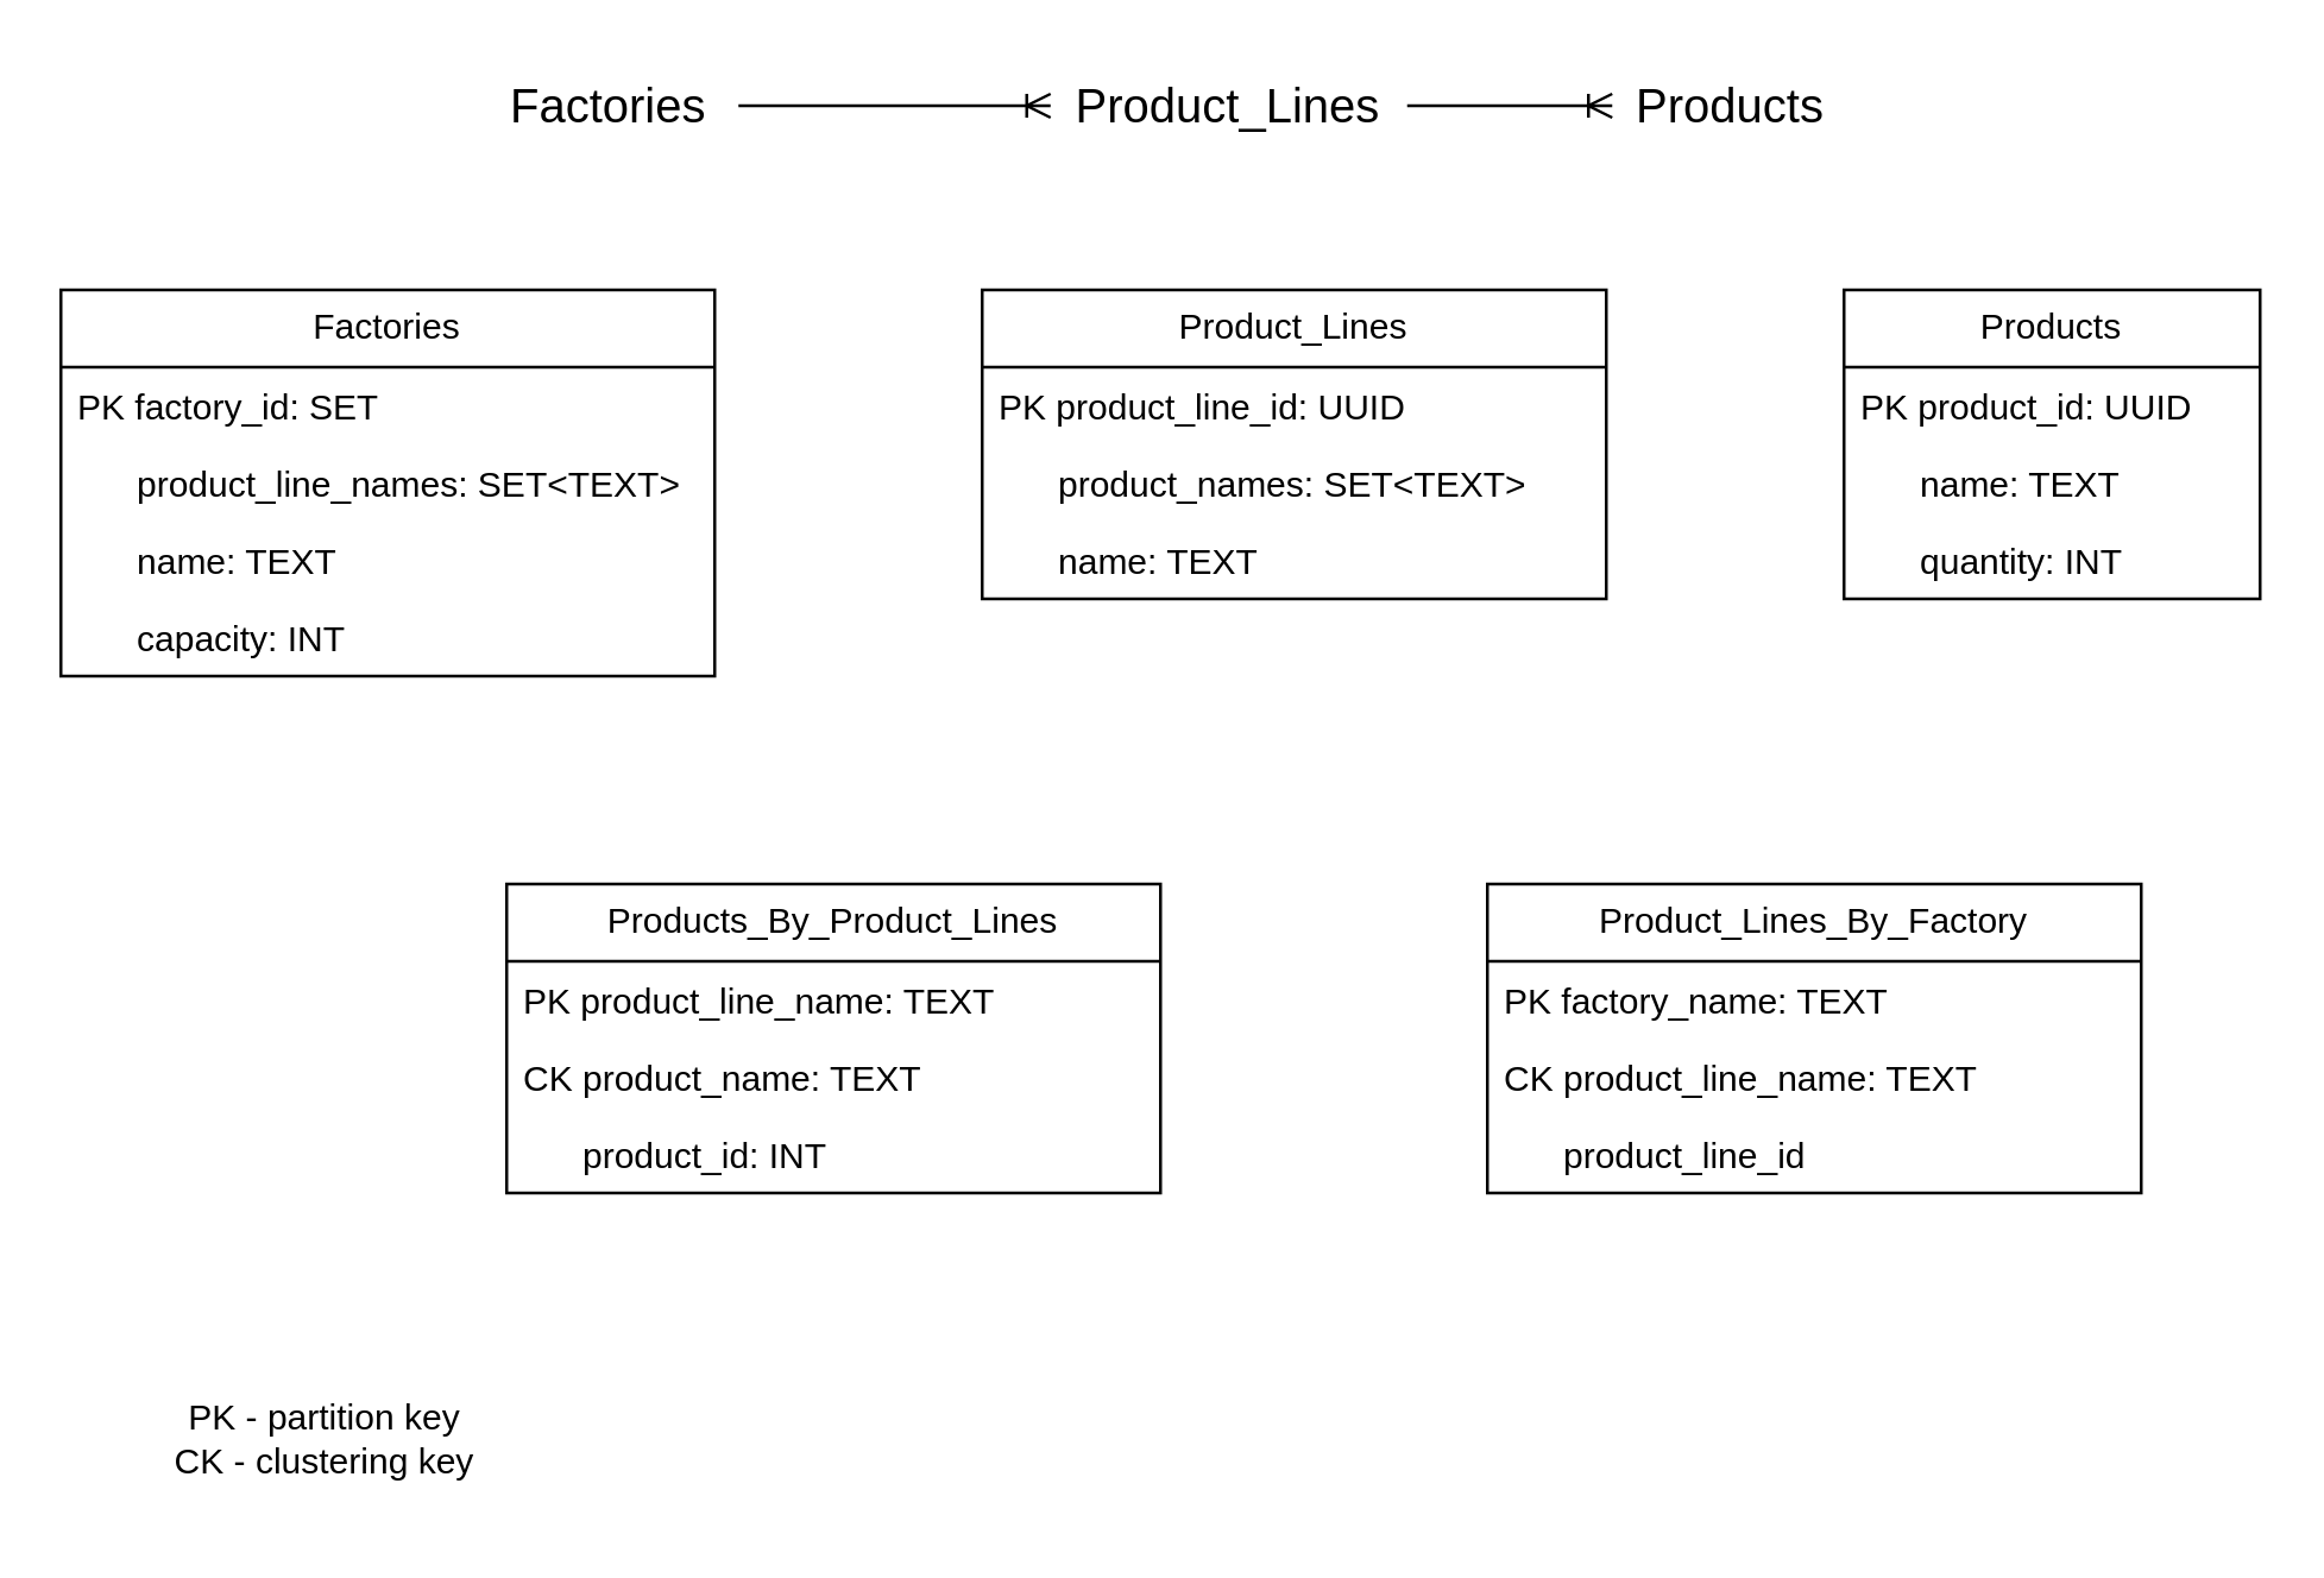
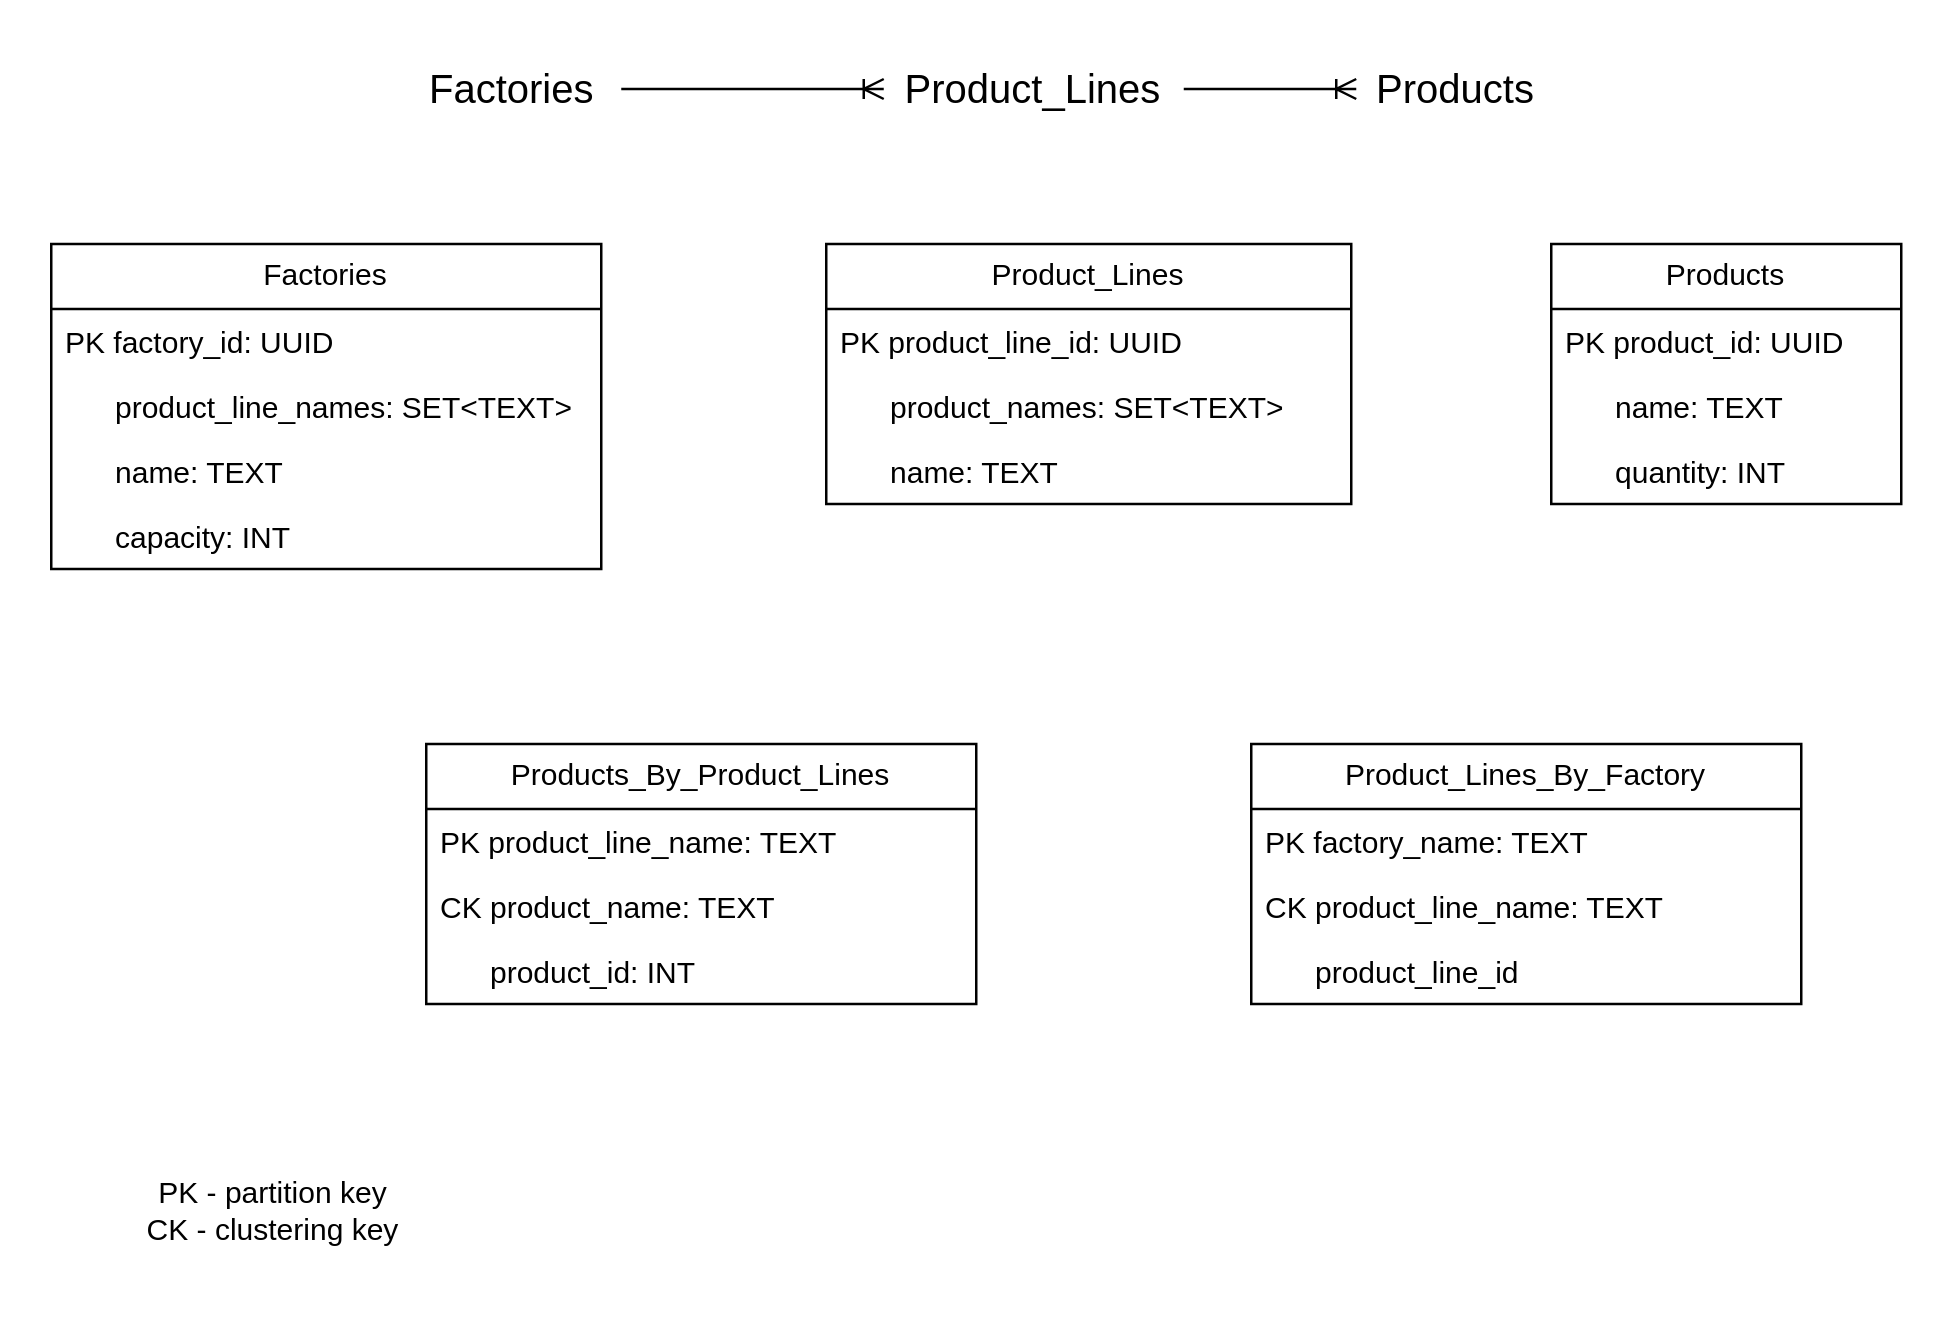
  <mxCell id="0" />
  <mxCell id="1" parent="0" />
  <mxCell id="2" value="Factories" style="swimlane;fontStyle=0;childLayout=stackLayout;horizontal=1;startSize=26;fillColor=none;horizontalStack=0;resizeParent=1;resizeParentMax=0;resizeLast=0;collapsible=1;marginBottom=0;whiteSpace=wrap;html=1;" parent="1" vertex="1"><mxGeometry x="20" y="97" width="220" height="130" as="geometry" /></mxCell>
- <mxCell id="3" value="PK factory_id: SET" style="text;strokeColor=none;fillColor=none;align=left;verticalAlign=top;spacingLeft=4;spacingRight=4;overflow=hidden;rotatable=0;points=[[0,0.5],[1,0.5]];portConstraint=eastwest;whiteSpace=wrap;html=1;" parent="2" vertex="1"><mxGeometry y="26" width="220" height="26" as="geometry" /></mxCell>
+ <mxCell id="3" value="PK factory_id: UUID" style="text;strokeColor=none;fillColor=none;align=left;verticalAlign=top;spacingLeft=4;spacingRight=4;overflow=hidden;rotatable=0;points=[[0,0.5],[1,0.5]];portConstraint=eastwest;whiteSpace=wrap;html=1;" parent="2" vertex="1"><mxGeometry y="26" width="220" height="26" as="geometry" /></mxCell>
  <mxCell id="4" value="&amp;nbsp; &amp;nbsp; &amp;nbsp; product_line_names: SET&amp;lt;TEXT&amp;gt;" style="text;strokeColor=none;fillColor=none;align=left;verticalAlign=top;spacingLeft=4;spacingRight=4;overflow=hidden;rotatable=0;points=[[0,0.5],[1,0.5]];portConstraint=eastwest;whiteSpace=wrap;html=1;" parent="2" vertex="1"><mxGeometry y="52" width="220" height="26" as="geometry" /></mxCell>
  <mxCell id="5" value="&amp;nbsp; &amp;nbsp; &amp;nbsp; name: TEXT" style="text;strokeColor=none;fillColor=none;align=left;verticalAlign=top;spacingLeft=4;spacingRight=4;overflow=hidden;rotatable=0;points=[[0,0.5],[1,0.5]];portConstraint=eastwest;whiteSpace=wrap;html=1;" parent="2" vertex="1"><mxGeometry y="78" width="220" height="26" as="geometry" /></mxCell>
  <mxCell id="6" value="&amp;nbsp; &amp;nbsp; &amp;nbsp; capacity: INT" style="text;strokeColor=none;fillColor=none;align=left;verticalAlign=top;spacingLeft=4;spacingRight=4;overflow=hidden;rotatable=0;points=[[0,0.5],[1,0.5]];portConstraint=eastwest;whiteSpace=wrap;html=1;" parent="2" vertex="1"><mxGeometry y="104" width="220" height="26" as="geometry" /></mxCell>
  <mxCell id="7" value="Product_Lines" style="swimlane;fontStyle=0;childLayout=stackLayout;horizontal=1;startSize=26;fillColor=none;horizontalStack=0;resizeParent=1;resizeParentMax=0;resizeLast=0;collapsible=1;marginBottom=0;whiteSpace=wrap;html=1;" parent="1" vertex="1"><mxGeometry x="330" y="97" width="210" height="104" as="geometry" /></mxCell>
  <mxCell id="8" value="PK product_line_id: UUID" style="text;strokeColor=none;fillColor=none;align=left;verticalAlign=top;spacingLeft=4;spacingRight=4;overflow=hidden;rotatable=0;points=[[0,0.5],[1,0.5]];portConstraint=eastwest;whiteSpace=wrap;html=1;" parent="7" vertex="1"><mxGeometry y="26" width="210" height="26" as="geometry" /></mxCell>
  <mxCell id="9" value="&amp;nbsp; &amp;nbsp; &amp;nbsp; product_names: SET&amp;lt;TEXT&amp;gt;" style="text;strokeColor=none;fillColor=none;align=left;verticalAlign=top;spacingLeft=4;spacingRight=4;overflow=hidden;rotatable=0;points=[[0,0.5],[1,0.5]];portConstraint=eastwest;whiteSpace=wrap;html=1;" parent="7" vertex="1"><mxGeometry y="52" width="210" height="26" as="geometry" /></mxCell>
  <mxCell id="10" value="&amp;nbsp; &amp;nbsp; &amp;nbsp; name: TEXT" style="text;strokeColor=none;fillColor=none;align=left;verticalAlign=top;spacingLeft=4;spacingRight=4;overflow=hidden;rotatable=0;points=[[0,0.5],[1,0.5]];portConstraint=eastwest;whiteSpace=wrap;html=1;" parent="7" vertex="1"><mxGeometry y="78" width="210" height="26" as="geometry" /></mxCell>
  <mxCell id="11" value="Products" style="swimlane;fontStyle=0;childLayout=stackLayout;horizontal=1;startSize=26;fillColor=none;horizontalStack=0;resizeParent=1;resizeParentMax=0;resizeLast=0;collapsible=1;marginBottom=0;whiteSpace=wrap;html=1;" parent="1" vertex="1"><mxGeometry x="620" y="97" width="140" height="104" as="geometry" /></mxCell>
  <mxCell id="12" value="PK product_id: UUID" style="text;strokeColor=none;fillColor=none;align=left;verticalAlign=top;spacingLeft=4;spacingRight=4;overflow=hidden;rotatable=0;points=[[0,0.5],[1,0.5]];portConstraint=eastwest;whiteSpace=wrap;html=1;" parent="11" vertex="1"><mxGeometry y="26" width="140" height="26" as="geometry" /></mxCell>
  <mxCell id="13" value="&amp;nbsp; &amp;nbsp; &amp;nbsp; name: TEXT" style="text;strokeColor=none;fillColor=none;align=left;verticalAlign=top;spacingLeft=4;spacingRight=4;overflow=hidden;rotatable=0;points=[[0,0.5],[1,0.5]];portConstraint=eastwest;whiteSpace=wrap;html=1;" parent="11" vertex="1"><mxGeometry y="52" width="140" height="26" as="geometry" /></mxCell>
  <mxCell id="14" value="&amp;nbsp; &amp;nbsp; &amp;nbsp; quantity: INT" style="text;strokeColor=none;fillColor=none;align=left;verticalAlign=top;spacingLeft=4;spacingRight=4;overflow=hidden;rotatable=0;points=[[0,0.5],[1,0.5]];portConstraint=eastwest;whiteSpace=wrap;html=1;" parent="11" vertex="1"><mxGeometry y="78" width="140" height="26" as="geometry" /></mxCell>
  <mxCell id="15" value="Products_By_Product_Lines" style="swimlane;fontStyle=0;childLayout=stackLayout;horizontal=1;startSize=26;fillColor=none;horizontalStack=0;resizeParent=1;resizeParentMax=0;resizeLast=0;collapsible=1;marginBottom=0;whiteSpace=wrap;html=1;" vertex="1" parent="1"><mxGeometry x="170" y="297" width="220" height="104" as="geometry" /></mxCell>
  <mxCell id="16" value="PK product_line_name: TEXT" style="text;strokeColor=none;fillColor=none;align=left;verticalAlign=top;spacingLeft=4;spacingRight=4;overflow=hidden;rotatable=0;points=[[0,0.5],[1,0.5]];portConstraint=eastwest;whiteSpace=wrap;html=1;" vertex="1" parent="15"><mxGeometry y="26" width="220" height="26" as="geometry" /></mxCell>
  <mxCell id="17" value="CK product_name: TEXT" style="text;strokeColor=none;fillColor=none;align=left;verticalAlign=top;spacingLeft=4;spacingRight=4;overflow=hidden;rotatable=0;points=[[0,0.5],[1,0.5]];portConstraint=eastwest;whiteSpace=wrap;html=1;" vertex="1" parent="15"><mxGeometry y="52" width="220" height="26" as="geometry" /></mxCell>
  <mxCell id="18" value="&amp;nbsp; &amp;nbsp; &amp;nbsp; product_id: INT" style="text;strokeColor=none;fillColor=none;align=left;verticalAlign=top;spacingLeft=4;spacingRight=4;overflow=hidden;rotatable=0;points=[[0,0.5],[1,0.5]];portConstraint=eastwest;whiteSpace=wrap;html=1;" vertex="1" parent="15"><mxGeometry y="78" width="220" height="26" as="geometry" /></mxCell>
  <mxCell id="19" value="Product_Lines_By_Factory" style="swimlane;fontStyle=0;childLayout=stackLayout;horizontal=1;startSize=26;fillColor=none;horizontalStack=0;resizeParent=1;resizeParentMax=0;resizeLast=0;collapsible=1;marginBottom=0;whiteSpace=wrap;html=1;" vertex="1" parent="1"><mxGeometry x="500" y="297" width="220" height="104" as="geometry" /></mxCell>
  <mxCell id="20" value="PK factory_name: TEXT" style="text;strokeColor=none;fillColor=none;align=left;verticalAlign=top;spacingLeft=4;spacingRight=4;overflow=hidden;rotatable=0;points=[[0,0.5],[1,0.5]];portConstraint=eastwest;whiteSpace=wrap;html=1;" vertex="1" parent="19"><mxGeometry y="26" width="220" height="26" as="geometry" /></mxCell>
  <mxCell id="21" value="CK product_line_name: TEXT" style="text;strokeColor=none;fillColor=none;align=left;verticalAlign=top;spacingLeft=4;spacingRight=4;overflow=hidden;rotatable=0;points=[[0,0.5],[1,0.5]];portConstraint=eastwest;whiteSpace=wrap;html=1;" vertex="1" parent="19"><mxGeometry y="52" width="220" height="26" as="geometry" /></mxCell>
  <mxCell id="22" value="&amp;nbsp; &amp;nbsp; &amp;nbsp; product_line_id" style="text;strokeColor=none;fillColor=none;align=left;verticalAlign=top;spacingLeft=4;spacingRight=4;overflow=hidden;rotatable=0;points=[[0,0.5],[1,0.5]];portConstraint=eastwest;whiteSpace=wrap;html=1;" vertex="1" parent="19"><mxGeometry y="78" width="220" height="26" as="geometry" /></mxCell>
  <mxCell id="23" value="&lt;font style=&quot;font-size: 16px;&quot;&gt;Factories&lt;/font&gt;" style="text;html=1;strokeColor=none;fillColor=none;align=center;verticalAlign=middle;whiteSpace=wrap;rounded=0;" vertex="1" parent="1"><mxGeometry x="161" y="20" width="87" height="30" as="geometry" /></mxCell>
  <mxCell id="24" value="&lt;font style=&quot;font-size: 16px;&quot;&gt;Product_Lines&lt;/font&gt;" style="text;html=1;strokeColor=none;fillColor=none;align=center;verticalAlign=middle;whiteSpace=wrap;rounded=0;" vertex="1" parent="1"><mxGeometry x="353" y="20" width="120" height="30" as="geometry" /></mxCell>
  <mxCell id="25" value="&lt;font style=&quot;font-size: 16px;&quot;&gt;Products&lt;/font&gt;" style="text;html=1;strokeColor=none;fillColor=none;align=center;verticalAlign=middle;whiteSpace=wrap;rounded=0;" vertex="1" parent="1"><mxGeometry x="542" y="20" width="80" height="30" as="geometry" /></mxCell>
  <mxCell id="26" value="" style="edgeStyle=entityRelationEdgeStyle;fontSize=12;html=1;endArrow=ERoneToMany;rounded=0;entryX=0;entryY=0.5;entryDx=0;entryDy=0;exitX=1;exitY=0.5;exitDx=0;exitDy=0;" edge="1" parent="1" source="23" target="24"><mxGeometry width="100" height="100" relative="1" as="geometry"><mxPoint x="286" y="70" as="sourcePoint" /><mxPoint x="344" y="-26" as="targetPoint" /></mxGeometry></mxCell>
  <mxCell id="27" value="" style="edgeStyle=entityRelationEdgeStyle;fontSize=12;html=1;endArrow=ERoneToMany;rounded=0;exitX=1;exitY=0.5;exitDx=0;exitDy=0;entryX=0;entryY=0.5;entryDx=0;entryDy=0;" edge="1" parent="1" source="24" target="25"><mxGeometry width="100" height="100" relative="1" as="geometry"><mxPoint x="500" y="85" as="sourcePoint" /><mxPoint x="605" y="85" as="targetPoint" /></mxGeometry></mxCell>
  <mxCell id="28" value="PK - partition key&lt;br&gt;CK - clustering key" style="text;html=1;strokeColor=none;fillColor=none;align=center;verticalAlign=middle;whiteSpace=wrap;rounded=0;" vertex="1" parent="1"><mxGeometry x="32" y="458" width="154" height="51" as="geometry" /></mxCell>
